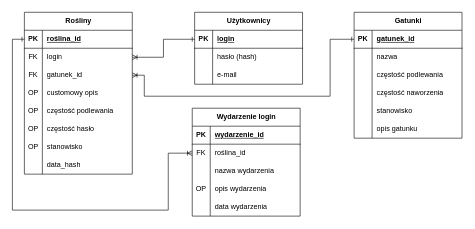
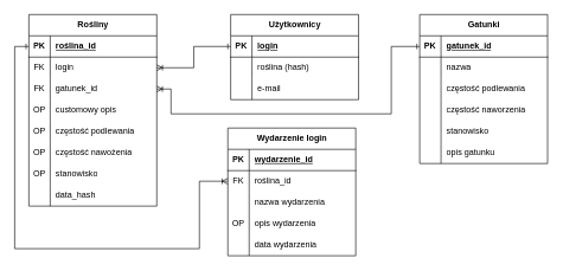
  <mxCell id="0" />
  <mxCell id="1" parent="0" />
  <mxCell id="2" value="Użytkownicy" style="shape=table;startSize=30;container=1;collapsible=1;childLayout=tableLayout;fixedRows=1;rowLines=0;fontStyle=1;align=center;resizeLast=1;html=1;" parent="1" vertex="1"><mxGeometry x="324" y="20" width="180" height="120" as="geometry" /></mxCell>
  <mxCell id="3" value="" style="shape=tableRow;horizontal=0;startSize=0;swimlaneHead=0;swimlaneBody=0;fillColor=none;collapsible=0;dropTarget=0;points=[[0,0.5],[1,0.5]];portConstraint=eastwest;top=0;left=0;right=0;bottom=1;" parent="2" vertex="1"><mxGeometry y="30" width="180" height="30" as="geometry" /></mxCell>
  <mxCell id="4" value="PK" style="shape=partialRectangle;connectable=0;fillColor=none;top=0;left=0;bottom=0;right=0;fontStyle=1;overflow=hidden;whiteSpace=wrap;html=1;" parent="3" vertex="1"><mxGeometry width="30" height="30" as="geometry"><mxRectangle width="30" height="30" as="alternateBounds" /></mxGeometry></mxCell>
  <mxCell id="5" value="login" style="shape=partialRectangle;connectable=0;fillColor=none;top=0;left=0;bottom=0;right=0;align=left;spacingLeft=6;fontStyle=5;overflow=hidden;whiteSpace=wrap;html=1;" parent="3" vertex="1"><mxGeometry x="30" width="150" height="30" as="geometry"><mxRectangle width="150" height="30" as="alternateBounds" /></mxGeometry></mxCell>
  <mxCell id="6" value="" style="shape=tableRow;horizontal=0;startSize=0;swimlaneHead=0;swimlaneBody=0;fillColor=none;collapsible=0;dropTarget=0;points=[[0,0.5],[1,0.5]];portConstraint=eastwest;top=0;left=0;right=0;bottom=0;" parent="2" vertex="1"><mxGeometry y="60" width="180" height="30" as="geometry" /></mxCell>
  <mxCell id="7" value="" style="shape=partialRectangle;connectable=0;fillColor=none;top=0;left=0;bottom=0;right=0;editable=1;overflow=hidden;whiteSpace=wrap;html=1;" parent="6" vertex="1"><mxGeometry width="30" height="30" as="geometry"><mxRectangle width="30" height="30" as="alternateBounds" /></mxGeometry></mxCell>
- <mxCell id="8" value="hasło (hash)" style="shape=partialRectangle;connectable=0;fillColor=none;top=0;left=0;bottom=0;right=0;align=left;spacingLeft=6;overflow=hidden;whiteSpace=wrap;html=1;" parent="6" vertex="1"><mxGeometry x="30" width="150" height="30" as="geometry"><mxRectangle width="150" height="30" as="alternateBounds" /></mxGeometry></mxCell>
+ <mxCell id="8" value="roślina (hash)" style="shape=partialRectangle;connectable=0;fillColor=none;top=0;left=0;bottom=0;right=0;align=left;spacingLeft=6;overflow=hidden;whiteSpace=wrap;html=1;" parent="6" vertex="1"><mxGeometry x="30" width="150" height="30" as="geometry"><mxRectangle width="150" height="30" as="alternateBounds" /></mxGeometry></mxCell>
  <mxCell id="9" value="" style="shape=tableRow;horizontal=0;startSize=0;swimlaneHead=0;swimlaneBody=0;fillColor=none;collapsible=0;dropTarget=0;points=[[0,0.5],[1,0.5]];portConstraint=eastwest;top=0;left=0;right=0;bottom=0;" parent="2" vertex="1"><mxGeometry y="90" width="180" height="30" as="geometry" /></mxCell>
  <mxCell id="10" value="" style="shape=partialRectangle;connectable=0;fillColor=none;top=0;left=0;bottom=0;right=0;editable=1;overflow=hidden;whiteSpace=wrap;html=1;" parent="9" vertex="1"><mxGeometry width="30" height="30" as="geometry"><mxRectangle width="30" height="30" as="alternateBounds" /></mxGeometry></mxCell>
  <mxCell id="11" value="e-mail" style="shape=partialRectangle;connectable=0;fillColor=none;top=0;left=0;bottom=0;right=0;align=left;spacingLeft=6;overflow=hidden;whiteSpace=wrap;html=1;" parent="9" vertex="1"><mxGeometry x="30" width="150" height="30" as="geometry"><mxRectangle width="150" height="30" as="alternateBounds" /></mxGeometry></mxCell>
  <mxCell id="12" value="Rośliny" style="shape=table;startSize=30;container=1;collapsible=1;childLayout=tableLayout;fixedRows=1;rowLines=0;fontStyle=1;align=center;resizeLast=1;html=1;" parent="1" vertex="1"><mxGeometry x="40" y="20" width="180" height="270" as="geometry" /></mxCell>
  <mxCell id="13" value="" style="shape=tableRow;horizontal=0;startSize=0;swimlaneHead=0;swimlaneBody=0;fillColor=none;collapsible=0;dropTarget=0;points=[[0,0.5],[1,0.5]];portConstraint=eastwest;top=0;left=0;right=0;bottom=1;" parent="12" vertex="1"><mxGeometry y="30" width="180" height="30" as="geometry" /></mxCell>
  <mxCell id="14" value="PK" style="shape=partialRectangle;connectable=0;fillColor=none;top=0;left=0;bottom=0;right=0;fontStyle=1;overflow=hidden;whiteSpace=wrap;html=1;" parent="13" vertex="1"><mxGeometry width="30" height="30" as="geometry"><mxRectangle width="30" height="30" as="alternateBounds" /></mxGeometry></mxCell>
  <mxCell id="15" value="roślina_id" style="shape=partialRectangle;connectable=0;fillColor=none;top=0;left=0;bottom=0;right=0;align=left;spacingLeft=6;fontStyle=5;overflow=hidden;whiteSpace=wrap;html=1;" parent="13" vertex="1"><mxGeometry x="30" width="150" height="30" as="geometry"><mxRectangle width="150" height="30" as="alternateBounds" /></mxGeometry></mxCell>
  <mxCell id="16" value="" style="shape=tableRow;horizontal=0;startSize=0;swimlaneHead=0;swimlaneBody=0;fillColor=none;collapsible=0;dropTarget=0;points=[[0,0.5],[1,0.5]];portConstraint=eastwest;top=0;left=0;right=0;bottom=0;" parent="12" vertex="1"><mxGeometry y="60" width="180" height="30" as="geometry" /></mxCell>
  <mxCell id="17" value="FK" style="shape=partialRectangle;connectable=0;fillColor=none;top=0;left=0;bottom=0;right=0;editable=1;overflow=hidden;whiteSpace=wrap;html=1;" parent="16" vertex="1"><mxGeometry width="30" height="30" as="geometry"><mxRectangle width="30" height="30" as="alternateBounds" /></mxGeometry></mxCell>
  <mxCell id="18" value="login" style="shape=partialRectangle;connectable=0;fillColor=none;top=0;left=0;bottom=0;right=0;align=left;spacingLeft=6;overflow=hidden;whiteSpace=wrap;html=1;" parent="16" vertex="1"><mxGeometry x="30" width="150" height="30" as="geometry"><mxRectangle width="150" height="30" as="alternateBounds" /></mxGeometry></mxCell>
  <mxCell id="19" value="" style="shape=tableRow;horizontal=0;startSize=0;swimlaneHead=0;swimlaneBody=0;fillColor=none;collapsible=0;dropTarget=0;points=[[0,0.5],[1,0.5]];portConstraint=eastwest;top=0;left=0;right=0;bottom=0;" parent="12" vertex="1"><mxGeometry y="90" width="180" height="30" as="geometry" /></mxCell>
  <mxCell id="20" value="FK" style="shape=partialRectangle;connectable=0;fillColor=none;top=0;left=0;bottom=0;right=0;editable=1;overflow=hidden;whiteSpace=wrap;html=1;" parent="19" vertex="1"><mxGeometry width="30" height="30" as="geometry"><mxRectangle width="30" height="30" as="alternateBounds" /></mxGeometry></mxCell>
  <mxCell id="21" value="gatunek_id" style="shape=partialRectangle;connectable=0;fillColor=none;top=0;left=0;bottom=0;right=0;align=left;spacingLeft=6;overflow=hidden;whiteSpace=wrap;html=1;" parent="19" vertex="1"><mxGeometry x="30" width="150" height="30" as="geometry"><mxRectangle width="150" height="30" as="alternateBounds" /></mxGeometry></mxCell>
  <mxCell id="22" value="" style="shape=tableRow;horizontal=0;startSize=0;swimlaneHead=0;swimlaneBody=0;fillColor=none;collapsible=0;dropTarget=0;points=[[0,0.5],[1,0.5]];portConstraint=eastwest;top=0;left=0;right=0;bottom=0;" parent="12" vertex="1"><mxGeometry y="120" width="180" height="30" as="geometry" /></mxCell>
  <mxCell id="23" value="OP" style="shape=partialRectangle;connectable=0;fillColor=none;top=0;left=0;bottom=0;right=0;editable=1;overflow=hidden;whiteSpace=wrap;html=1;" parent="22" vertex="1"><mxGeometry width="30" height="30" as="geometry"><mxRectangle width="30" height="30" as="alternateBounds" /></mxGeometry></mxCell>
  <mxCell id="24" value="customowy opis" style="shape=partialRectangle;connectable=0;fillColor=none;top=0;left=0;bottom=0;right=0;align=left;spacingLeft=6;overflow=hidden;whiteSpace=wrap;html=1;" parent="22" vertex="1"><mxGeometry x="30" width="150" height="30" as="geometry"><mxRectangle width="150" height="30" as="alternateBounds" /></mxGeometry></mxCell>
  <mxCell id="25" value="" style="shape=tableRow;horizontal=0;startSize=0;swimlaneHead=0;swimlaneBody=0;fillColor=none;collapsible=0;dropTarget=0;points=[[0,0.5],[1,0.5]];portConstraint=eastwest;top=0;left=0;right=0;bottom=0;" parent="12" vertex="1"><mxGeometry y="150" width="180" height="30" as="geometry" /></mxCell>
  <mxCell id="26" value="OP" style="shape=partialRectangle;connectable=0;fillColor=none;top=0;left=0;bottom=0;right=0;editable=1;overflow=hidden;whiteSpace=wrap;html=1;" parent="25" vertex="1"><mxGeometry width="30" height="30" as="geometry"><mxRectangle width="30" height="30" as="alternateBounds" /></mxGeometry></mxCell>
  <mxCell id="27" value="częstość podlewania" style="shape=partialRectangle;connectable=0;fillColor=none;top=0;left=0;bottom=0;right=0;align=left;spacingLeft=6;overflow=hidden;whiteSpace=wrap;html=1;" parent="25" vertex="1"><mxGeometry x="30" width="150" height="30" as="geometry"><mxRectangle width="150" height="30" as="alternateBounds" /></mxGeometry></mxCell>
  <mxCell id="28" value="" style="shape=tableRow;horizontal=0;startSize=0;swimlaneHead=0;swimlaneBody=0;fillColor=none;collapsible=0;dropTarget=0;points=[[0,0.5],[1,0.5]];portConstraint=eastwest;top=0;left=0;right=0;bottom=0;" parent="12" vertex="1"><mxGeometry y="180" width="180" height="30" as="geometry" /></mxCell>
  <mxCell id="29" value="OP" style="shape=partialRectangle;connectable=0;fillColor=none;top=0;left=0;bottom=0;right=0;editable=1;overflow=hidden;whiteSpace=wrap;html=1;" parent="28" vertex="1"><mxGeometry width="30" height="30" as="geometry"><mxRectangle width="30" height="30" as="alternateBounds" /></mxGeometry></mxCell>
- <mxCell id="30" value="częstość hasło" style="shape=partialRectangle;connectable=0;fillColor=none;top=0;left=0;bottom=0;right=0;align=left;spacingLeft=6;overflow=hidden;whiteSpace=wrap;html=1;" parent="28" vertex="1"><mxGeometry x="30" width="150" height="30" as="geometry"><mxRectangle width="150" height="30" as="alternateBounds" /></mxGeometry></mxCell>
+ <mxCell id="30" value="częstość nawożenia" style="shape=partialRectangle;connectable=0;fillColor=none;top=0;left=0;bottom=0;right=0;align=left;spacingLeft=6;overflow=hidden;whiteSpace=wrap;html=1;" parent="28" vertex="1"><mxGeometry x="30" width="150" height="30" as="geometry"><mxRectangle width="150" height="30" as="alternateBounds" /></mxGeometry></mxCell>
  <mxCell id="31" value="" style="shape=tableRow;horizontal=0;startSize=0;swimlaneHead=0;swimlaneBody=0;fillColor=none;collapsible=0;dropTarget=0;points=[[0,0.5],[1,0.5]];portConstraint=eastwest;top=0;left=0;right=0;bottom=0;" parent="12" vertex="1"><mxGeometry y="210" width="180" height="30" as="geometry" /></mxCell>
  <mxCell id="32" value="OP" style="shape=partialRectangle;connectable=0;fillColor=none;top=0;left=0;bottom=0;right=0;editable=1;overflow=hidden;whiteSpace=wrap;html=1;" parent="31" vertex="1"><mxGeometry width="30" height="30" as="geometry"><mxRectangle width="30" height="30" as="alternateBounds" /></mxGeometry></mxCell>
  <mxCell id="33" value="stanowisko" style="shape=partialRectangle;connectable=0;fillColor=none;top=0;left=0;bottom=0;right=0;align=left;spacingLeft=6;overflow=hidden;whiteSpace=wrap;html=1;" parent="31" vertex="1"><mxGeometry x="30" width="150" height="30" as="geometry"><mxRectangle width="150" height="30" as="alternateBounds" /></mxGeometry></mxCell>
  <mxCell id="34" value="" style="shape=tableRow;horizontal=0;startSize=0;swimlaneHead=0;swimlaneBody=0;fillColor=none;collapsible=0;dropTarget=0;points=[[0,0.5],[1,0.5]];portConstraint=eastwest;top=0;left=0;right=0;bottom=0;" parent="12" vertex="1"><mxGeometry y="240" width="180" height="30" as="geometry" /></mxCell>
  <mxCell id="35" value="" style="shape=partialRectangle;connectable=0;fillColor=none;top=0;left=0;bottom=0;right=0;editable=1;overflow=hidden;whiteSpace=wrap;html=1;" parent="34" vertex="1"><mxGeometry width="30" height="30" as="geometry"><mxRectangle width="30" height="30" as="alternateBounds" /></mxGeometry></mxCell>
  <mxCell id="36" value="data_hash" style="shape=partialRectangle;connectable=0;fillColor=none;top=0;left=0;bottom=0;right=0;align=left;spacingLeft=6;overflow=hidden;whiteSpace=wrap;html=1;" parent="34" vertex="1"><mxGeometry x="30" width="150" height="30" as="geometry"><mxRectangle width="150" height="30" as="alternateBounds" /></mxGeometry></mxCell>
  <mxCell id="37" value="Wydarzenie login" style="shape=table;startSize=30;container=1;collapsible=1;childLayout=tableLayout;fixedRows=1;rowLines=0;fontStyle=1;align=center;resizeLast=1;html=1;" parent="1" vertex="1"><mxGeometry x="320" y="180" width="180" height="180" as="geometry" /></mxCell>
  <mxCell id="38" value="" style="shape=tableRow;horizontal=0;startSize=0;swimlaneHead=0;swimlaneBody=0;fillColor=none;collapsible=0;dropTarget=0;points=[[0,0.5],[1,0.5]];portConstraint=eastwest;top=0;left=0;right=0;bottom=1;" parent="37" vertex="1"><mxGeometry y="30" width="180" height="30" as="geometry" /></mxCell>
  <mxCell id="39" value="PK" style="shape=partialRectangle;connectable=0;fillColor=none;top=0;left=0;bottom=0;right=0;fontStyle=1;overflow=hidden;whiteSpace=wrap;html=1;" parent="38" vertex="1"><mxGeometry width="30" height="30" as="geometry"><mxRectangle width="30" height="30" as="alternateBounds" /></mxGeometry></mxCell>
  <mxCell id="40" value="wydarzenie_id" style="shape=partialRectangle;connectable=0;fillColor=none;top=0;left=0;bottom=0;right=0;align=left;spacingLeft=6;fontStyle=5;overflow=hidden;whiteSpace=wrap;html=1;" parent="38" vertex="1"><mxGeometry x="30" width="150" height="30" as="geometry"><mxRectangle width="150" height="30" as="alternateBounds" /></mxGeometry></mxCell>
  <mxCell id="41" value="" style="shape=tableRow;horizontal=0;startSize=0;swimlaneHead=0;swimlaneBody=0;fillColor=none;collapsible=0;dropTarget=0;points=[[0,0.5],[1,0.5]];portConstraint=eastwest;top=0;left=0;right=0;bottom=0;" parent="37" vertex="1"><mxGeometry y="60" width="180" height="30" as="geometry" /></mxCell>
  <mxCell id="42" value="FK" style="shape=partialRectangle;connectable=0;fillColor=none;top=0;left=0;bottom=0;right=0;editable=1;overflow=hidden;whiteSpace=wrap;html=1;" parent="41" vertex="1"><mxGeometry width="30" height="30" as="geometry"><mxRectangle width="30" height="30" as="alternateBounds" /></mxGeometry></mxCell>
  <mxCell id="43" value="roślina_id" style="shape=partialRectangle;connectable=0;fillColor=none;top=0;left=0;bottom=0;right=0;align=left;spacingLeft=6;overflow=hidden;whiteSpace=wrap;html=1;" parent="41" vertex="1"><mxGeometry x="30" width="150" height="30" as="geometry"><mxRectangle width="150" height="30" as="alternateBounds" /></mxGeometry></mxCell>
  <mxCell id="44" value="" style="shape=tableRow;horizontal=0;startSize=0;swimlaneHead=0;swimlaneBody=0;fillColor=none;collapsible=0;dropTarget=0;points=[[0,0.5],[1,0.5]];portConstraint=eastwest;top=0;left=0;right=0;bottom=0;" parent="37" vertex="1"><mxGeometry y="90" width="180" height="30" as="geometry" /></mxCell>
  <mxCell id="45" value="" style="shape=partialRectangle;connectable=0;fillColor=none;top=0;left=0;bottom=0;right=0;editable=1;overflow=hidden;whiteSpace=wrap;html=1;" parent="44" vertex="1"><mxGeometry width="30" height="30" as="geometry"><mxRectangle width="30" height="30" as="alternateBounds" /></mxGeometry></mxCell>
  <mxCell id="46" value="nazwa wydarzenia" style="shape=partialRectangle;connectable=0;fillColor=none;top=0;left=0;bottom=0;right=0;align=left;spacingLeft=6;overflow=hidden;whiteSpace=wrap;html=1;" parent="44" vertex="1"><mxGeometry x="30" width="150" height="30" as="geometry"><mxRectangle width="150" height="30" as="alternateBounds" /></mxGeometry></mxCell>
  <mxCell id="47" value="" style="shape=tableRow;horizontal=0;startSize=0;swimlaneHead=0;swimlaneBody=0;fillColor=none;collapsible=0;dropTarget=0;points=[[0,0.5],[1,0.5]];portConstraint=eastwest;top=0;left=0;right=0;bottom=0;" parent="37" vertex="1"><mxGeometry y="120" width="180" height="30" as="geometry" /></mxCell>
  <mxCell id="48" value="OP" style="shape=partialRectangle;connectable=0;fillColor=none;top=0;left=0;bottom=0;right=0;editable=1;overflow=hidden;whiteSpace=wrap;html=1;" parent="47" vertex="1"><mxGeometry width="30" height="30" as="geometry"><mxRectangle width="30" height="30" as="alternateBounds" /></mxGeometry></mxCell>
  <mxCell id="49" value="opis wydarzenia" style="shape=partialRectangle;connectable=0;fillColor=none;top=0;left=0;bottom=0;right=0;align=left;spacingLeft=6;overflow=hidden;whiteSpace=wrap;html=1;" parent="47" vertex="1"><mxGeometry x="30" width="150" height="30" as="geometry"><mxRectangle width="150" height="30" as="alternateBounds" /></mxGeometry></mxCell>
  <mxCell id="50" value="" style="shape=tableRow;horizontal=0;startSize=0;swimlaneHead=0;swimlaneBody=0;fillColor=none;collapsible=0;dropTarget=0;points=[[0,0.5],[1,0.5]];portConstraint=eastwest;top=0;left=0;right=0;bottom=0;" parent="37" vertex="1"><mxGeometry y="150" width="180" height="30" as="geometry" /></mxCell>
  <mxCell id="51" value="" style="shape=partialRectangle;connectable=0;fillColor=none;top=0;left=0;bottom=0;right=0;editable=1;overflow=hidden;whiteSpace=wrap;html=1;" parent="50" vertex="1"><mxGeometry width="30" height="30" as="geometry"><mxRectangle width="30" height="30" as="alternateBounds" /></mxGeometry></mxCell>
  <mxCell id="52" value="data wydarzenia" style="shape=partialRectangle;connectable=0;fillColor=none;top=0;left=0;bottom=0;right=0;align=left;spacingLeft=6;overflow=hidden;whiteSpace=wrap;html=1;" parent="50" vertex="1"><mxGeometry x="30" width="150" height="30" as="geometry"><mxRectangle width="150" height="30" as="alternateBounds" /></mxGeometry></mxCell>
  <mxCell id="53" value="Gatunki" style="shape=table;startSize=30;container=1;collapsible=1;childLayout=tableLayout;fixedRows=1;rowLines=0;fontStyle=1;align=center;resizeLast=1;html=1;" parent="1" vertex="1"><mxGeometry x="590" y="20" width="180" height="210" as="geometry" /></mxCell>
  <mxCell id="54" value="" style="shape=tableRow;horizontal=0;startSize=0;swimlaneHead=0;swimlaneBody=0;fillColor=none;collapsible=0;dropTarget=0;points=[[0,0.5],[1,0.5]];portConstraint=eastwest;top=0;left=0;right=0;bottom=1;" parent="53" vertex="1"><mxGeometry y="30" width="180" height="30" as="geometry" /></mxCell>
  <mxCell id="55" value="PK" style="shape=partialRectangle;connectable=0;fillColor=none;top=0;left=0;bottom=0;right=0;fontStyle=1;overflow=hidden;whiteSpace=wrap;html=1;" parent="54" vertex="1"><mxGeometry width="30" height="30" as="geometry"><mxRectangle width="30" height="30" as="alternateBounds" /></mxGeometry></mxCell>
  <mxCell id="56" value="gatunek_id" style="shape=partialRectangle;connectable=0;fillColor=none;top=0;left=0;bottom=0;right=0;align=left;spacingLeft=6;fontStyle=5;overflow=hidden;whiteSpace=wrap;html=1;" parent="54" vertex="1"><mxGeometry x="30" width="150" height="30" as="geometry"><mxRectangle width="150" height="30" as="alternateBounds" /></mxGeometry></mxCell>
  <mxCell id="57" value="" style="shape=tableRow;horizontal=0;startSize=0;swimlaneHead=0;swimlaneBody=0;fillColor=none;collapsible=0;dropTarget=0;points=[[0,0.5],[1,0.5]];portConstraint=eastwest;top=0;left=0;right=0;bottom=0;" parent="53" vertex="1"><mxGeometry y="60" width="180" height="30" as="geometry" /></mxCell>
  <mxCell id="58" value="" style="shape=partialRectangle;connectable=0;fillColor=none;top=0;left=0;bottom=0;right=0;editable=1;overflow=hidden;whiteSpace=wrap;html=1;" parent="57" vertex="1"><mxGeometry width="30" height="30" as="geometry"><mxRectangle width="30" height="30" as="alternateBounds" /></mxGeometry></mxCell>
  <mxCell id="59" value="nazwa" style="shape=partialRectangle;connectable=0;fillColor=none;top=0;left=0;bottom=0;right=0;align=left;spacingLeft=6;overflow=hidden;whiteSpace=wrap;html=1;" parent="57" vertex="1"><mxGeometry x="30" width="150" height="30" as="geometry"><mxRectangle width="150" height="30" as="alternateBounds" /></mxGeometry></mxCell>
  <mxCell id="60" value="" style="shape=tableRow;horizontal=0;startSize=0;swimlaneHead=0;swimlaneBody=0;fillColor=none;collapsible=0;dropTarget=0;points=[[0,0.5],[1,0.5]];portConstraint=eastwest;top=0;left=0;right=0;bottom=0;" parent="53" vertex="1"><mxGeometry y="90" width="180" height="30" as="geometry" /></mxCell>
  <mxCell id="61" value="" style="shape=partialRectangle;connectable=0;fillColor=none;top=0;left=0;bottom=0;right=0;editable=1;overflow=hidden;whiteSpace=wrap;html=1;" parent="60" vertex="1"><mxGeometry width="30" height="30" as="geometry"><mxRectangle width="30" height="30" as="alternateBounds" /></mxGeometry></mxCell>
  <mxCell id="62" value="częstość podlewania" style="shape=partialRectangle;connectable=0;fillColor=none;top=0;left=0;bottom=0;right=0;align=left;spacingLeft=6;overflow=hidden;whiteSpace=wrap;html=1;" parent="60" vertex="1"><mxGeometry x="30" width="150" height="30" as="geometry"><mxRectangle width="150" height="30" as="alternateBounds" /></mxGeometry></mxCell>
  <mxCell id="63" value="" style="shape=tableRow;horizontal=0;startSize=0;swimlaneHead=0;swimlaneBody=0;fillColor=none;collapsible=0;dropTarget=0;points=[[0,0.5],[1,0.5]];portConstraint=eastwest;top=0;left=0;right=0;bottom=0;" parent="53" vertex="1"><mxGeometry y="120" width="180" height="30" as="geometry" /></mxCell>
  <mxCell id="64" value="" style="shape=partialRectangle;connectable=0;fillColor=none;top=0;left=0;bottom=0;right=0;editable=1;overflow=hidden;whiteSpace=wrap;html=1;" parent="63" vertex="1"><mxGeometry width="30" height="30" as="geometry"><mxRectangle width="30" height="30" as="alternateBounds" /></mxGeometry></mxCell>
  <mxCell id="65" value="częstość naworzenia" style="shape=partialRectangle;connectable=0;fillColor=none;top=0;left=0;bottom=0;right=0;align=left;spacingLeft=6;overflow=hidden;whiteSpace=wrap;html=1;" parent="63" vertex="1"><mxGeometry x="30" width="150" height="30" as="geometry"><mxRectangle width="150" height="30" as="alternateBounds" /></mxGeometry></mxCell>
  <mxCell id="66" value="" style="shape=tableRow;horizontal=0;startSize=0;swimlaneHead=0;swimlaneBody=0;fillColor=none;collapsible=0;dropTarget=0;points=[[0,0.5],[1,0.5]];portConstraint=eastwest;top=0;left=0;right=0;bottom=0;" parent="53" vertex="1"><mxGeometry y="150" width="180" height="30" as="geometry" /></mxCell>
  <mxCell id="67" value="" style="shape=partialRectangle;connectable=0;fillColor=none;top=0;left=0;bottom=0;right=0;editable=1;overflow=hidden;whiteSpace=wrap;html=1;" parent="66" vertex="1"><mxGeometry width="30" height="30" as="geometry"><mxRectangle width="30" height="30" as="alternateBounds" /></mxGeometry></mxCell>
  <mxCell id="68" value="stanowisko" style="shape=partialRectangle;connectable=0;fillColor=none;top=0;left=0;bottom=0;right=0;align=left;spacingLeft=6;overflow=hidden;whiteSpace=wrap;html=1;" parent="66" vertex="1"><mxGeometry x="30" width="150" height="30" as="geometry"><mxRectangle width="150" height="30" as="alternateBounds" /></mxGeometry></mxCell>
  <mxCell id="69" value="" style="shape=tableRow;horizontal=0;startSize=0;swimlaneHead=0;swimlaneBody=0;fillColor=none;collapsible=0;dropTarget=0;points=[[0,0.5],[1,0.5]];portConstraint=eastwest;top=0;left=0;right=0;bottom=0;" parent="53" vertex="1"><mxGeometry y="180" width="180" height="30" as="geometry" /></mxCell>
  <mxCell id="70" value="" style="shape=partialRectangle;connectable=0;fillColor=none;top=0;left=0;bottom=0;right=0;editable=1;overflow=hidden;whiteSpace=wrap;html=1;" parent="69" vertex="1"><mxGeometry width="30" height="30" as="geometry"><mxRectangle width="30" height="30" as="alternateBounds" /></mxGeometry></mxCell>
  <mxCell id="71" value="opis gatunku" style="shape=partialRectangle;connectable=0;fillColor=none;top=0;left=0;bottom=0;right=0;align=left;spacingLeft=6;overflow=hidden;whiteSpace=wrap;html=1;" parent="69" vertex="1"><mxGeometry x="30" width="150" height="30" as="geometry"><mxRectangle width="150" height="30" as="alternateBounds" /></mxGeometry></mxCell>
  <mxCell id="72" style="edgeStyle=orthogonalEdgeStyle;rounded=0;orthogonalLoop=1;jettySize=auto;html=1;entryX=0;entryY=0.5;entryDx=0;entryDy=0;endArrow=ERone;endFill=0;startArrow=ERoneToMany;startFill=0;" parent="1" source="16" target="3" edge="1"><mxGeometry relative="1" as="geometry" /></mxCell>
  <mxCell id="73" style="edgeStyle=orthogonalEdgeStyle;rounded=0;orthogonalLoop=1;jettySize=auto;html=1;entryX=0;entryY=0.5;entryDx=0;entryDy=0;startArrow=ERoneToMany;startFill=0;endArrow=ERone;endFill=0;" parent="1" source="41" target="13" edge="1"><mxGeometry relative="1" as="geometry"><Array as="points"><mxPoint x="280" y="255" /><mxPoint x="280" y="350" /><mxPoint x="20" y="350" /><mxPoint x="20" y="65" /></Array></mxGeometry></mxCell>
  <mxCell id="74" style="edgeStyle=orthogonalEdgeStyle;rounded=0;orthogonalLoop=1;jettySize=auto;html=1;endArrow=ERoneToMany;endFill=0;startArrow=ERone;startFill=0;" parent="1" source="54" target="19" edge="1"><mxGeometry relative="1" as="geometry"><Array as="points"><mxPoint x="550" y="65" /><mxPoint x="550" y="160" /><mxPoint x="240" y="160" /><mxPoint x="240" y="125" /></Array></mxGeometry></mxCell>
